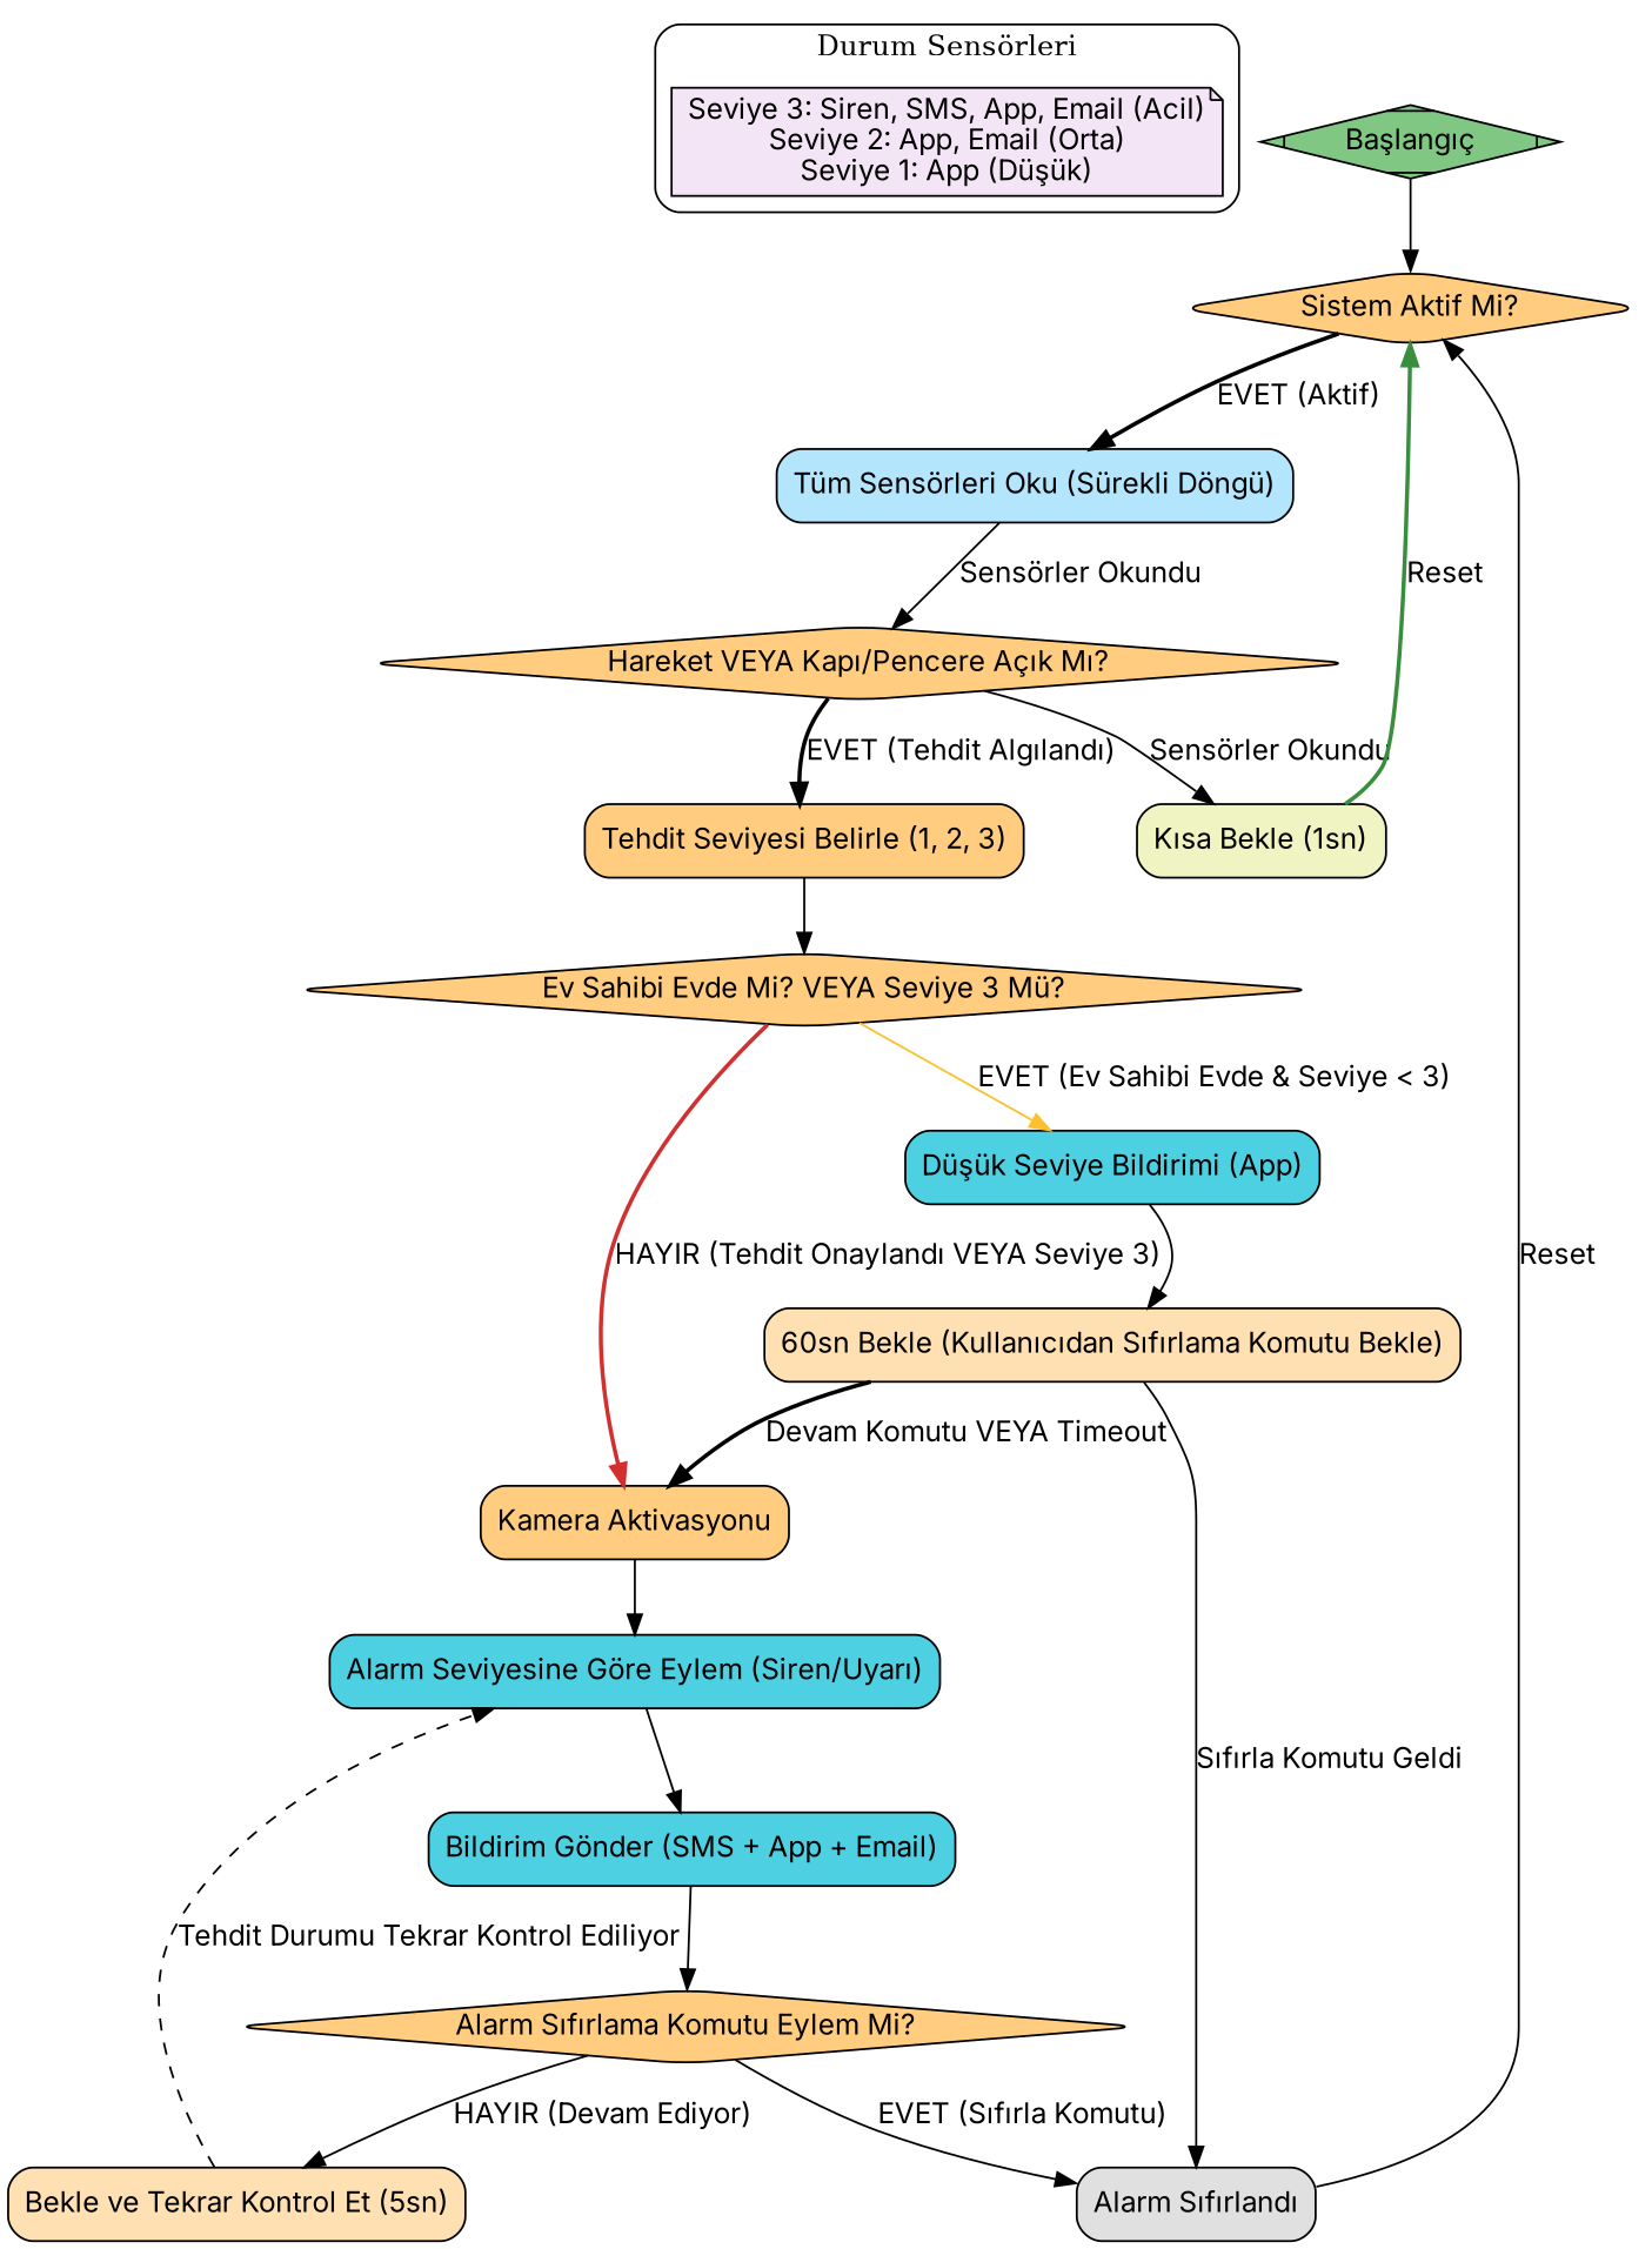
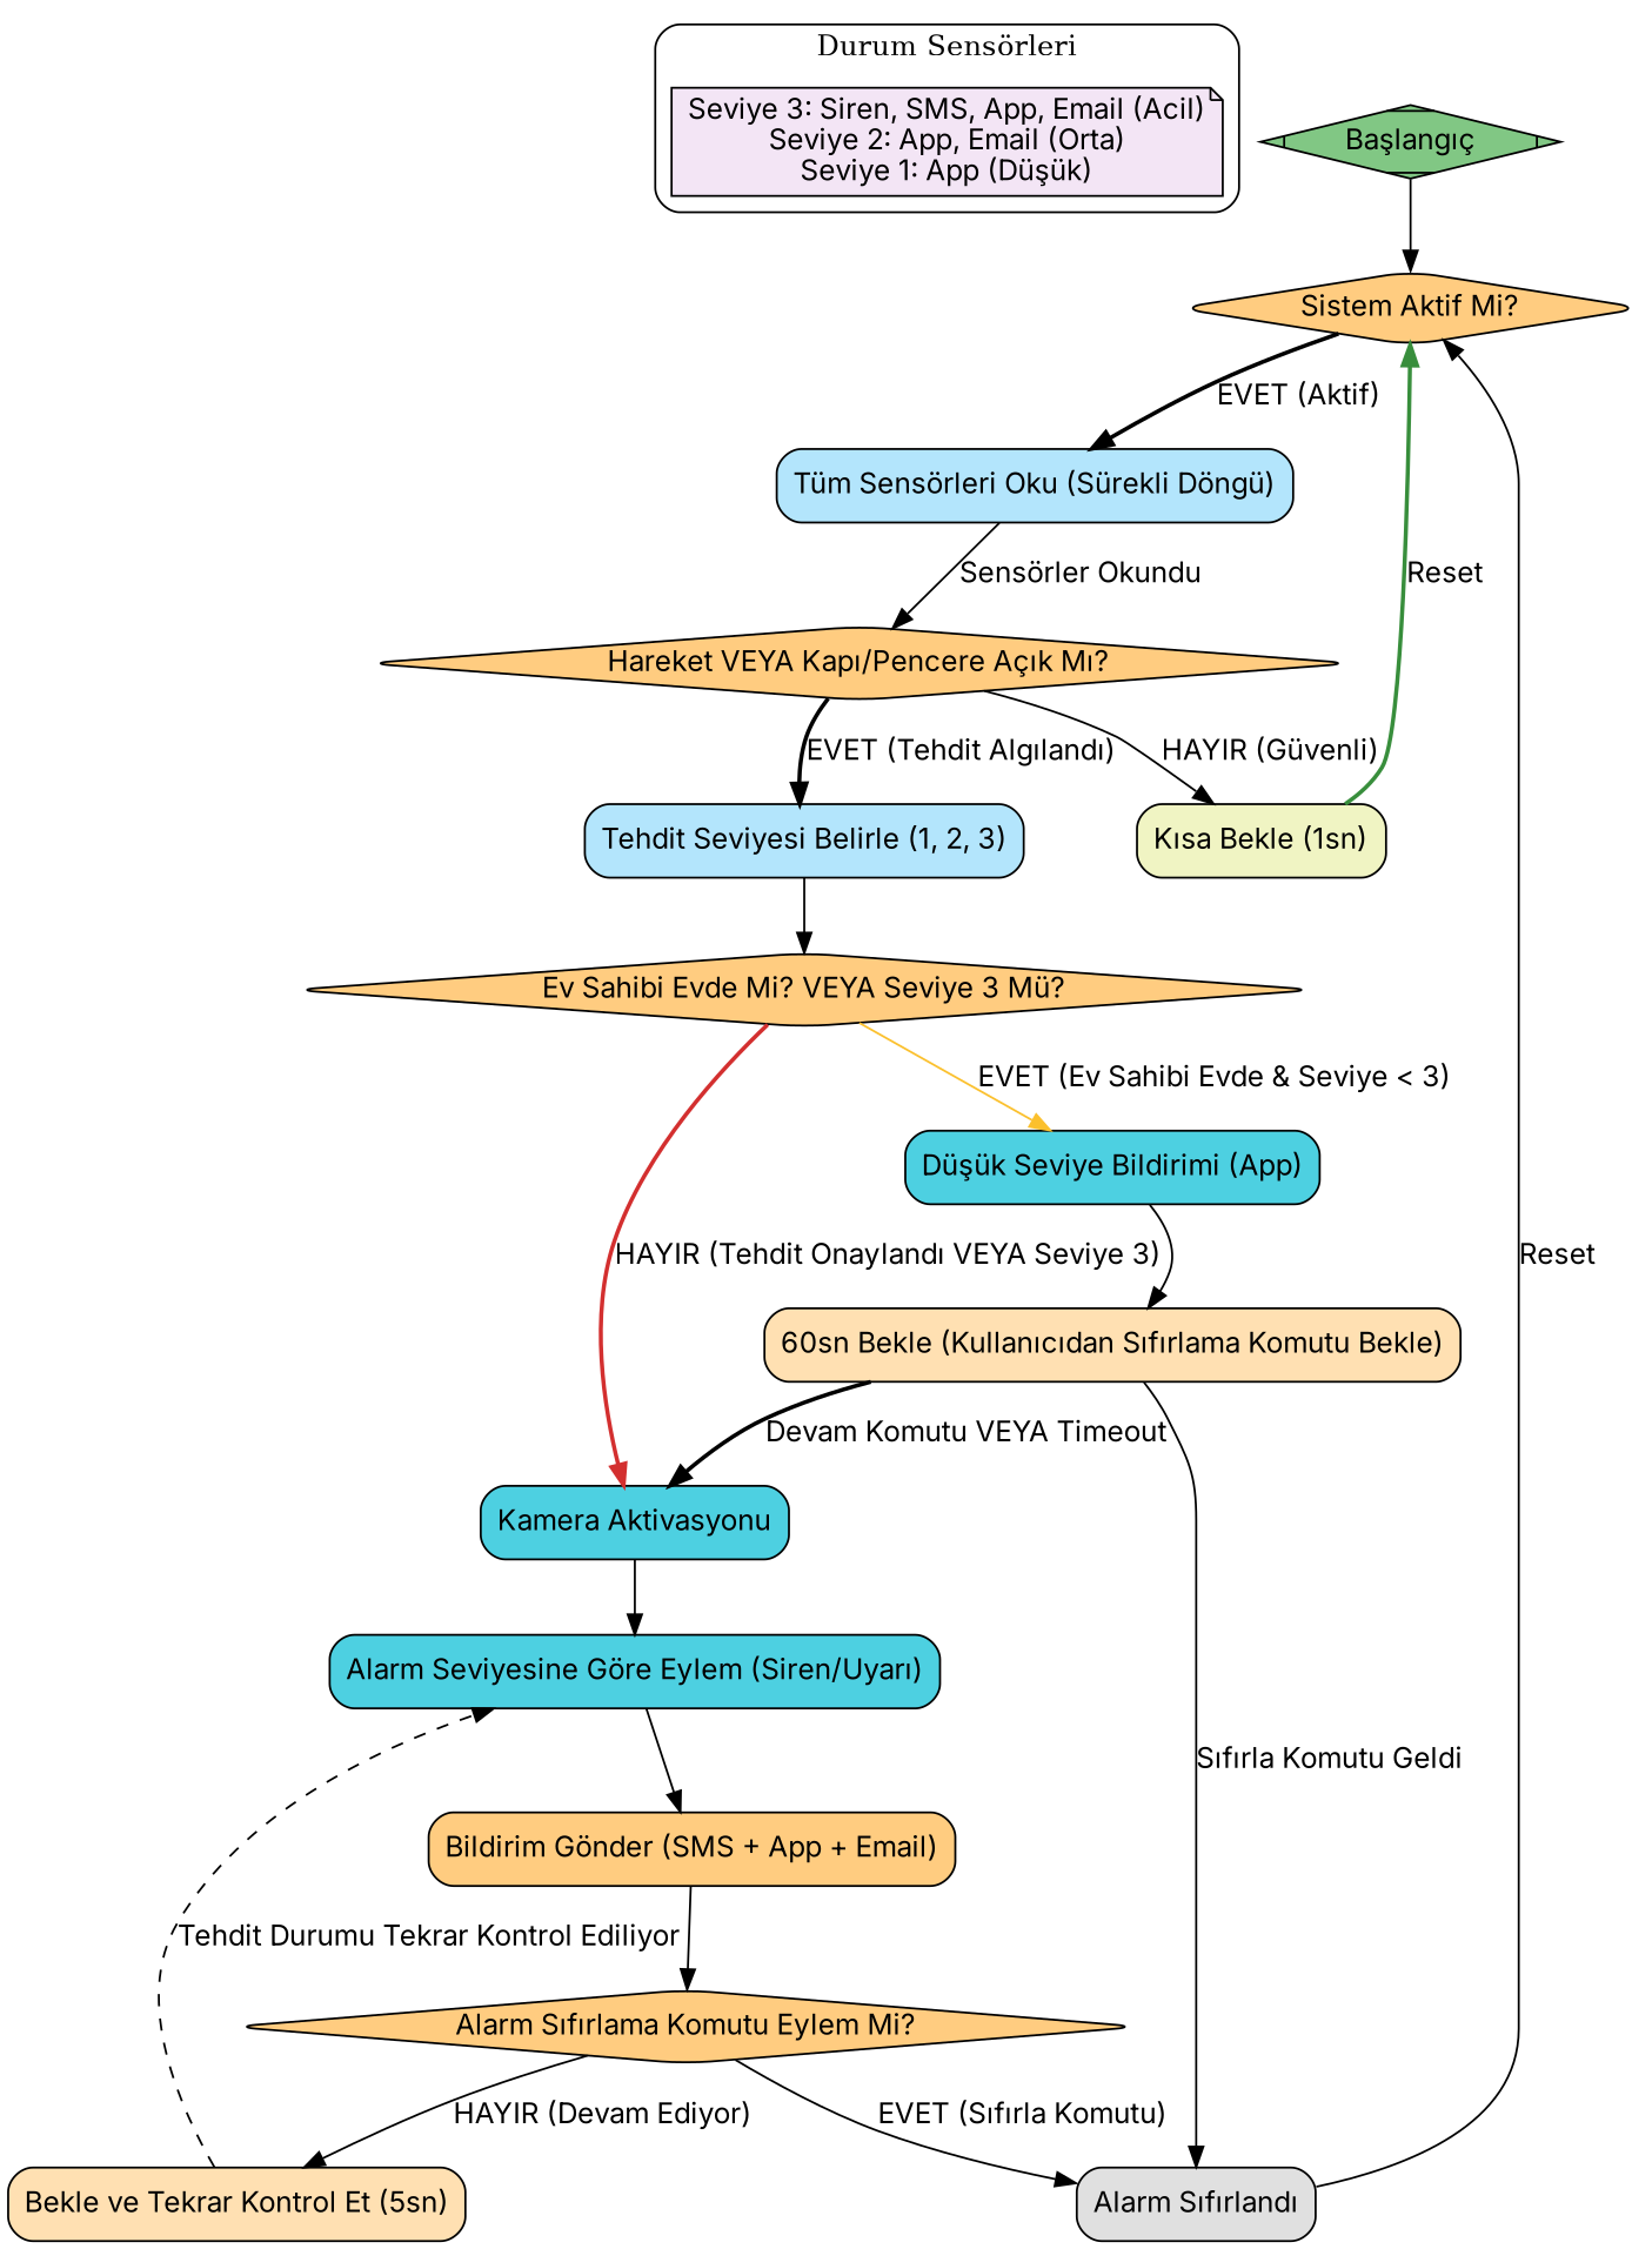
  digraph {
    rankdir=TB
    node [fillcolor="#FFCC80" fontname=Inter shape=box style="filled, rounded"]
    edge [fontname=Inter]
    n1 [fillcolor="#F3E5F5" label="Seviye 3: Siren, SMS, App, Email (Acil)\nSeviye 2: App, Email (Orta)\nSeviye 1: App (Düşük)" shape=note]
    n2 [fillcolor="#81C784" label="Başlangıç" shape=Mdiamond]
    n3 [label="Sistem Aktif Mi?" shape=diamond]
    n4 [fillcolor="#B3E5FC" label="Tüm Sensörleri Oku (Sürekli Döngü)"]
    n5 [label="Hareket VEYA Kapı/Pencere Açık Mı?" shape=diamond]
    n6 [fillcolor="#F0F4C3" label="Kısa Bekle (1sn)"]
-   n7 [label="Tehdit Seviyesi Belirle (1, 2, 3)"]
+   n7 [fillcolor="#B3E5FC" label="Tehdit Seviyesi Belirle (1, 2, 3)"]
    n8 [label="Ev Sahibi Evde Mi? VEYA Seviye 3 Mü?" shape=diamond]
-   n9 [label="Kamera Aktivasyonu"]
+   n9 [fillcolor="#4DD0E1" label="Kamera Aktivasyonu"]
    n10 [fillcolor="#4DD0E1" label="Düşük Seviye Bildirimi (App)"]
    n11 [fillcolor="#4DD0E1" label="Alarm Seviyesine Göre Eylem (Siren/Uyarı)"]
    n12 [fillcolor="#FFE0B2" label="60sn Bekle (Kullanıcıdan Sıfırlama Komutu Bekle)"]
-   n13 [fillcolor="#4DD0E1" label="Bildirim Gönder (SMS + App + Email)"]
+   n13 [label="Bildirim Gönder (SMS + App + Email)"]
    n14 [label="Alarm Sıfırlama Komutu Eylem Mi?" shape=diamond]
    n15 [fillcolor="#E0E0E0" label="Alarm Sıfırlandı"]
    n16 [fillcolor="#FFE0B2" label="Bekle ve Tekrar Kontrol Et (5sn)"]
    subgraph cluster_1 {
      label="Durum Sensörleri"
      style=rounded
      n1
    }
    n2 -> n3
    n3 -> n4 [label="EVET (Aktif)" style=bold]
    n4 -> n5 [label="Sensörler Okundu"]
-   n5 -> n6 [label="Sensörler Okundu"]
+   n5 -> n6 [label="HAYIR (Güvenli)"]
    n5 -> n7 [label="EVET (Tehdit Algılandı)" style=bold]
    n6 -> n3 [arrowhead=normal color="#388E3C" label=Reset style=bold]
    n7 -> n8
    n8 -> n9 [color="#D32F2F" label="HAYIR (Tehdit Onaylandı VEYA Seviye 3)" style=bold]
    n8 -> n10 [color="#FBC02D" label="EVET (Ev Sahibi Evde & Seviye < 3)"]
    n9 -> n11
    n10 -> n12
    n11 -> n13
    n12 -> n9 [label="Devam Komutu VEYA Timeout" style=bold]
    n12 -> n15 [label="Sıfırla Komutu Geldi"]
    n13 -> n14
    n14 -> n15 [label="EVET (Sıfırla Komutu)"]
    n14 -> n16 [label="HAYIR (Devam Ediyor)"]
    n15 -> n3 [label=Reset]
    n16 -> n11 [arrowhead=normal label="Tehdit Durumu Tekrar Kontrol Ediliyor" style=dashed]
  }
